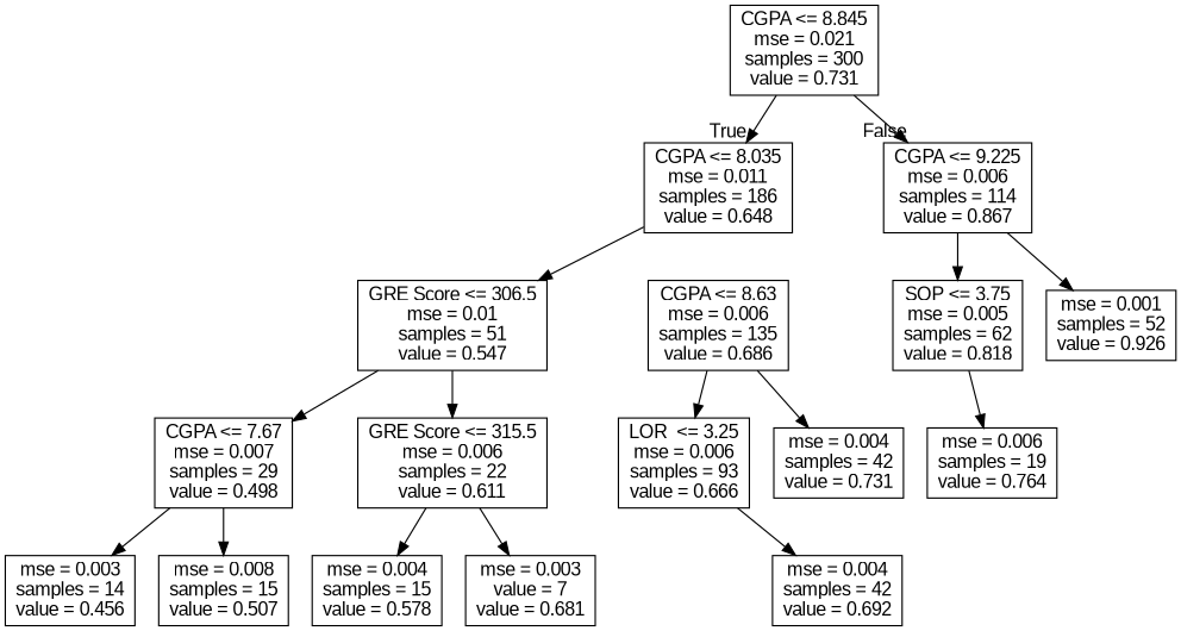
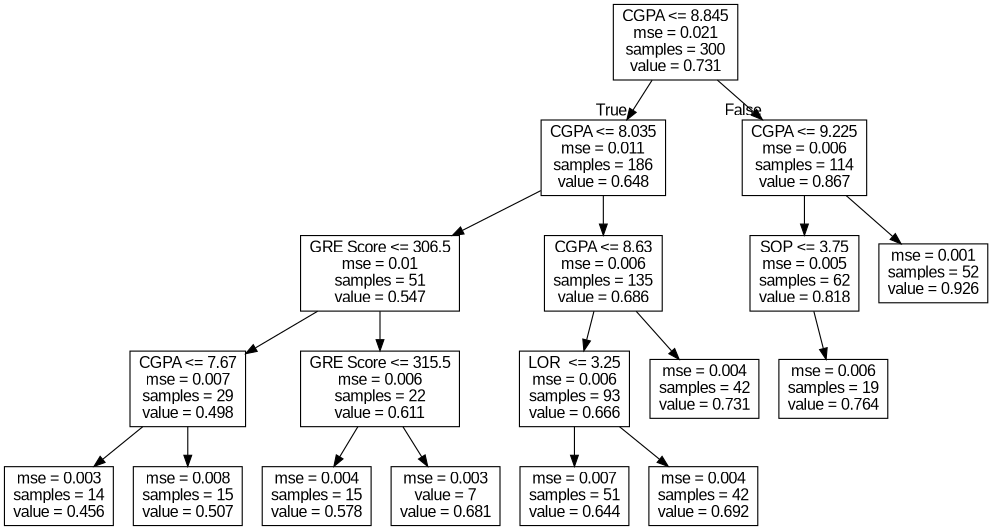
  digraph {
    fontname="Liberation Sans"
    node [fontname="Liberation Sans" shape=box]
    edge [fontname="Liberation Sans"]
    n1 [label="CGPA <= 8.845\nmse = 0.021\nsamples = 300\nvalue = 0.731"]
    n2 [label="CGPA <= 8.035\nmse = 0.011\nsamples = 186\nvalue = 0.648"]
    n3 [label="CGPA <= 9.225\nmse = 0.006\nsamples = 114\nvalue = 0.867"]
    n4 [label="GRE Score <= 306.5\nmse = 0.01\nsamples = 51\nvalue = 0.547"]
    n5 [label="CGPA <= 8.63\nmse = 0.006\nsamples = 135\nvalue = 0.686"]
    n6 [label="SOP <= 3.75\nmse = 0.005\nsamples = 62\nvalue = 0.818"]
    n7 [label="mse = 0.001\nsamples = 52\nvalue = 0.926"]
    n8 [label="CGPA <= 7.67\nmse = 0.007\nsamples = 29\nvalue = 0.498"]
    n9 [label="GRE Score <= 315.5\nmse = 0.006\nsamples = 22\nvalue = 0.611"]
    n10 [label="LOR  <= 3.25\nmse = 0.006\nsamples = 93\nvalue = 0.666"]
    n11 [label="mse = 0.004\nsamples = 42\nvalue = 0.731"]
    n12 [label="mse = 0.003\nsamples = 14\nvalue = 0.456"]
    n13 [label="mse = 0.008\nsamples = 15\nvalue = 0.507"]
    n14 [label="mse = 0.004\nsamples = 15\nvalue = 0.578"]
    n15 [label="mse = 0.003\nvalue = 7\nvalue = 0.681"]
+   n16 [label="mse = 0.007\nsamples = 51\nvalue = 0.644"]
    n17 [label="mse = 0.004\nsamples = 42\nvalue = 0.692"]
    n18 [label="mse = 0.006\nsamples = 19\nvalue = 0.764"]
    n1 -> n2 [headlabel=True labelangle=45 labeldistance=2.5]
    n1 -> n3 [headlabel=False labelangle=-45 labeldistance=2.5]
    n2 -> n4
+   n2 -> n5
    n3 -> n6
    n3 -> n7
    n4 -> n8
    n4 -> n9
    n5 -> n10
    n5 -> n11
    n6 -> n18
    n8 -> n12
    n8 -> n13
    n9 -> n14
    n9 -> n15
+   n10 -> n16
    n10 -> n17
  }
